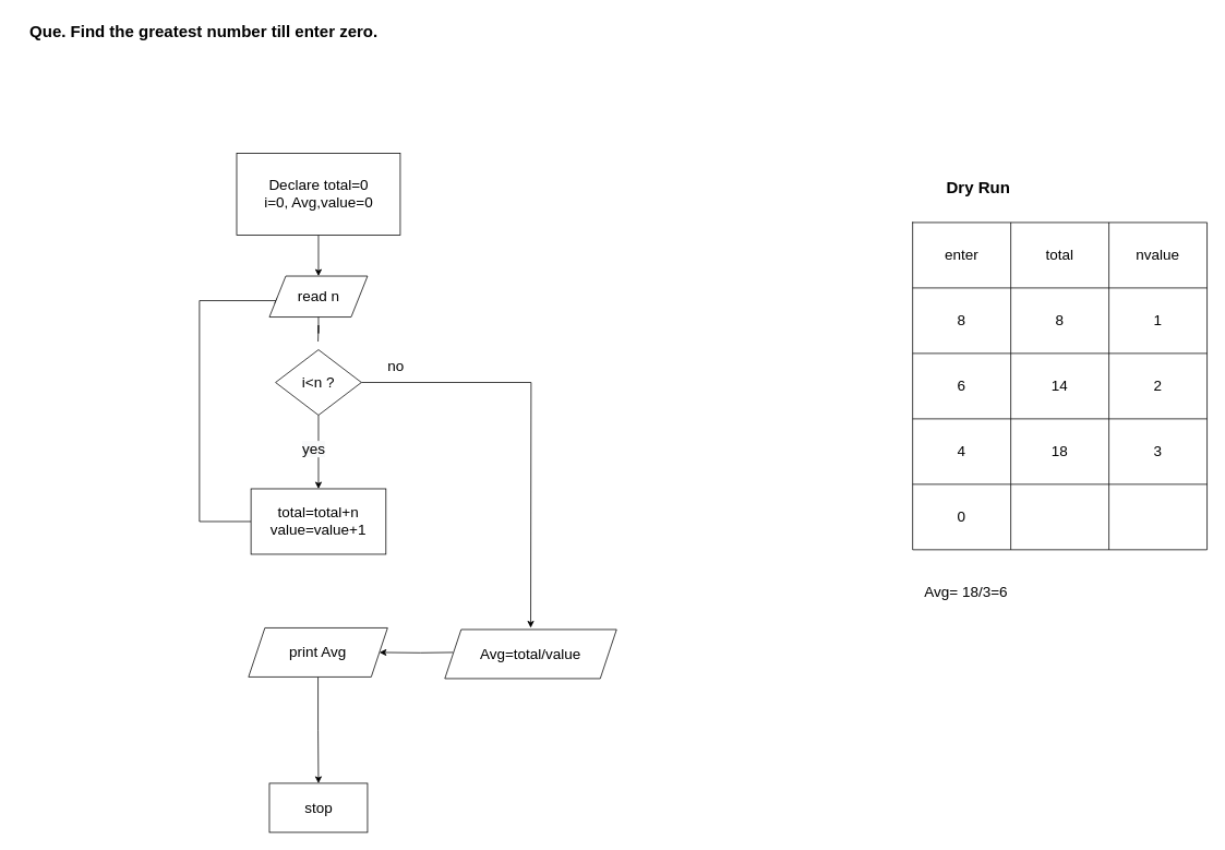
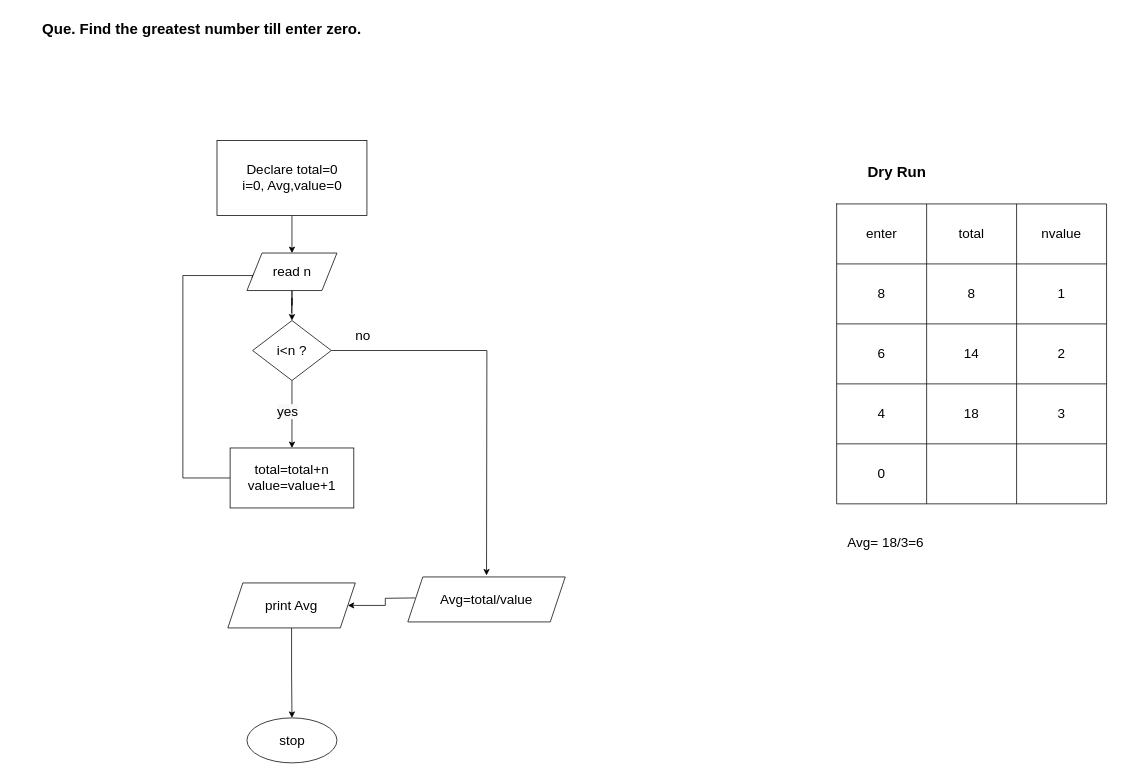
  <mxCell id="0" />
  <mxCell id="1" parent="0" />
  <mxCell id="2" value="" style="edgeStyle=orthogonalEdgeStyle;rounded=0;orthogonalLoop=1;jettySize=auto;html=1;fontSize=18;align=center;" parent="1" source="3" target="17" edge="1"><mxGeometry relative="1" as="geometry" /></mxCell>
  <mxCell id="3" value="Declare total=0&lt;br style=&quot;font-size: 18px;&quot;&gt;i=0, Avg,value=0" style="rounded=0;whiteSpace=wrap;html=1;fontSize=18;align=center;" parent="1" vertex="1"><mxGeometry x="288.5" y="187" width="200" height="100" as="geometry" /></mxCell>
  <mxCell id="4" value="" style="edgeStyle=orthogonalEdgeStyle;rounded=0;orthogonalLoop=1;jettySize=auto;html=1;fontSize=18;align=center;" parent="1" source="6" target="8" edge="1"><mxGeometry relative="1" as="geometry" /></mxCell>
  <mxCell id="5" value="" style="edgeStyle=orthogonalEdgeStyle;rounded=0;orthogonalLoop=1;jettySize=auto;html=1;fontSize=18;align=center;" parent="1" source="6" edge="1"><mxGeometry relative="1" as="geometry"><mxPoint x="648" y="767" as="targetPoint" /></mxGeometry></mxCell>
  <mxCell id="6" value="i&amp;lt;n ?" style="rhombus;whiteSpace=wrap;html=1;fontSize=18;align=center;" parent="1" vertex="1"><mxGeometry x="336" y="427" width="105" height="80" as="geometry" /></mxCell>
  <mxCell id="7" value="" style="edgeStyle=orthogonalEdgeStyle;rounded=0;orthogonalLoop=1;jettySize=auto;html=1;fontSize=18;entryX=0;entryY=0.5;entryDx=0;entryDy=0;align=center;" parent="1" source="8" target="17" edge="1"><mxGeometry relative="1" as="geometry"><mxPoint x="243" y="467" as="targetPoint" /><Array as="points"><mxPoint x="243" y="637" /><mxPoint x="243" y="367" /></Array></mxGeometry></mxCell>
  <mxCell id="8" value="total=total+n&lt;br style=&quot;font-size: 18px;&quot;&gt;value=value+1" style="rounded=0;whiteSpace=wrap;html=1;fontSize=18;align=center;" parent="1" vertex="1"><mxGeometry x="306" y="597" width="165" height="80" as="geometry" /></mxCell>
  <mxCell id="9" value="" style="edgeStyle=orthogonalEdgeStyle;rounded=0;orthogonalLoop=1;jettySize=auto;html=1;fontSize=18;align=center;" parent="1" target="12" edge="1"><mxGeometry relative="1" as="geometry"><mxPoint x="553" y="797" as="sourcePoint" /></mxGeometry></mxCell>
  <mxCell id="10" value="Avg=total/value" style="shape=parallelogram;perimeter=parallelogramPerimeter;whiteSpace=wrap;html=1;fixedSize=1;fontSize=18;align=center;" parent="1" vertex="1"><mxGeometry x="543" y="769" width="210" height="60" as="geometry" /></mxCell>
  <mxCell id="11" value="" style="edgeStyle=orthogonalEdgeStyle;rounded=0;orthogonalLoop=1;jettySize=auto;html=1;fontSize=18;align=center;" parent="1" source="12" target="13" edge="1"><mxGeometry relative="1" as="geometry" /></mxCell>
- <mxCell id="12" value="print Avg" style="shape=parallelogram;perimeter=parallelogramPerimeter;whiteSpace=wrap;html=1;fixedSize=1;fontSize=18;align=center;" parent="1" vertex="1"><mxGeometry x="303" y="767" width="170" height="60" as="geometry" /></mxCell>
- <mxCell id="13" value="stop" style="whiteSpace=wrap;html=1;fontSize=18;align=center;rounded=0;" parent="1" vertex="1"><mxGeometry x="328.5" y="957" width="120" height="60" as="geometry" /></mxCell>
+ <mxCell id="12" value="print Avg" style="shape=parallelogram;perimeter=parallelogramPerimeter;whiteSpace=wrap;html=1;fixedSize=1;fontSize=18;align=center;" parent="1" vertex="1"><mxGeometry x="303" y="777" width="170" height="60" as="geometry" /></mxCell>
+ <mxCell id="13" value="stop" style="ellipse;whiteSpace=wrap;html=1;fontSize=18;align=center;" parent="1" vertex="1"><mxGeometry x="328.5" y="957" width="120" height="60" as="geometry" /></mxCell>
  <mxCell id="14" value="&lt;font style=&quot;font-size: 18px;&quot;&gt;no&lt;/font&gt;" style="text;html=1;align=center;verticalAlign=middle;resizable=0;points=[];autosize=1;strokeColor=none;fillColor=none;fontSize=18;" parent="1" vertex="1"><mxGeometry x="463" y="427" width="40" height="40" as="geometry" /></mxCell>
  <mxCell id="15" value="&lt;span style=&quot;color: rgb(0, 0, 0); font-family: Helvetica; font-size: 18px; font-style: normal; font-variant-ligatures: normal; font-variant-caps: normal; font-weight: 400; letter-spacing: normal; orphans: 2; text-indent: 0px; text-transform: none; widows: 2; word-spacing: 0px; -webkit-text-stroke-width: 0px; background-color: rgb(248, 249, 250); text-decoration-thickness: initial; text-decoration-style: initial; text-decoration-color: initial; float: none; display: inline !important;&quot;&gt;yes&lt;/span&gt;" style="text;whiteSpace=wrap;html=1;fontSize=18;align=center;" parent="1" vertex="1"><mxGeometry x="353" y="532" width="60" height="50" as="geometry" /></mxCell>
+ <mxCell id="16" value="" style="edgeStyle=orthogonalEdgeStyle;rounded=0;orthogonalLoop=1;jettySize=auto;html=1;fontSize=18;align=center;" parent="1" source="17" target="6" edge="1"><mxGeometry relative="1" as="geometry" /></mxCell>
  <mxCell id="17" value="&lt;font style=&quot;font-size: 18px;&quot;&gt;read n&lt;/font&gt;" style="shape=parallelogram;perimeter=parallelogramPerimeter;whiteSpace=wrap;html=1;fixedSize=1;fontSize=18;align=center;" parent="1" vertex="1"><mxGeometry x="328.5" y="337" width="120" height="50" as="geometry" /></mxCell>
  <mxCell id="18" value="" style="edgeStyle=orthogonalEdgeStyle;rounded=0;orthogonalLoop=1;jettySize=auto;html=1;fontSize=18;endArrow=none;align=center;" parent="1" source="17" edge="1"><mxGeometry relative="1" as="geometry"><mxPoint x="388.5" y="397" as="sourcePoint" /><mxPoint x="388" y="417" as="targetPoint" /></mxGeometry></mxCell>
  <mxCell id="19" value="Avg= 18/3=6&lt;br style=&quot;font-size: 18px;&quot;&gt;" style="text;html=1;align=center;verticalAlign=middle;resizable=0;points=[];autosize=1;strokeColor=none;fillColor=none;fontSize=18;" parent="1" vertex="1"><mxGeometry x="1115" y="704" width="130" height="40" as="geometry" /></mxCell>
- <mxCell id="20" value="&lt;b&gt;&lt;font style=&quot;font-size: 20px;&quot;&gt;Que.&amp;nbsp;Find the greatest number till enter zero.&lt;/font&gt;&lt;/b&gt;" style="text;html=1;align=center;verticalAlign=middle;resizable=0;points=[];autosize=1;strokeColor=none;fillColor=none;fontSize=18;" parent="1" vertex="1"><mxGeometry x="20" y="20" width="456" height="38" as="geometry" /></mxCell>
+ <mxCell id="20" value="&lt;b&gt;&lt;font style=&quot;font-size: 20px;&quot;&gt;Que.&amp;nbsp;Find the greatest number till enter zero.&lt;/font&gt;&lt;/b&gt;" style="text;html=1;align=center;verticalAlign=middle;resizable=0;points=[];autosize=1;strokeColor=none;fillColor=none;fontSize=18;" parent="1" vertex="1"><mxGeometry x="40" y="20" width="456" height="38" as="geometry" /></mxCell>
  <mxCell id="21" value="&lt;b&gt;&lt;font style=&quot;font-size: 20px;&quot;&gt;Dry Run&lt;/font&gt;&lt;/b&gt;" style="text;html=1;align=center;verticalAlign=middle;resizable=0;points=[];autosize=1;strokeColor=none;fillColor=none;fontSize=18;" parent="1" vertex="1"><mxGeometry x="1138" y="210" width="114" height="38" as="geometry" /></mxCell>
  <mxCell id="22" value="" style="shape=table;startSize=0;container=1;collapsible=0;childLayout=tableLayout;fontSize=18;align=center;" parent="1" vertex="1"><mxGeometry x="1115" y="271.5" width="360" height="400" as="geometry" /></mxCell>
  <mxCell id="23" value="" style="shape=tableRow;horizontal=0;startSize=0;swimlaneHead=0;swimlaneBody=0;top=0;left=0;bottom=0;right=0;collapsible=0;dropTarget=0;fillColor=none;points=[[0,0.5],[1,0.5]];portConstraint=eastwest;fontSize=18;align=center;" parent="22" vertex="1"><mxGeometry width="360" height="80" as="geometry" /></mxCell>
  <mxCell id="24" value="enter" style="shape=partialRectangle;html=1;whiteSpace=wrap;connectable=0;overflow=hidden;fillColor=none;top=0;left=0;bottom=0;right=0;pointerEvents=1;fontSize=18;align=center;" parent="23" vertex="1"><mxGeometry width="120" height="80" as="geometry"><mxRectangle width="120" height="80" as="alternateBounds" /></mxGeometry></mxCell>
  <mxCell id="25" value="total" style="shape=partialRectangle;html=1;whiteSpace=wrap;connectable=0;overflow=hidden;fillColor=none;top=0;left=0;bottom=0;right=0;pointerEvents=1;fontSize=18;align=center;" parent="23" vertex="1"><mxGeometry x="120" width="120" height="80" as="geometry"><mxRectangle width="120" height="80" as="alternateBounds" /></mxGeometry></mxCell>
  <mxCell id="26" value="nvalue" style="shape=partialRectangle;html=1;whiteSpace=wrap;connectable=0;overflow=hidden;fillColor=none;top=0;left=0;bottom=0;right=0;pointerEvents=1;fontSize=18;align=center;" parent="23" vertex="1"><mxGeometry x="240" width="120" height="80" as="geometry"><mxRectangle width="120" height="80" as="alternateBounds" /></mxGeometry></mxCell>
  <mxCell id="27" style="shape=tableRow;horizontal=0;startSize=0;swimlaneHead=0;swimlaneBody=0;top=0;left=0;bottom=0;right=0;collapsible=0;dropTarget=0;fillColor=none;points=[[0,0.5],[1,0.5]];portConstraint=eastwest;fontSize=18;align=center;" parent="22" vertex="1"><mxGeometry y="80" width="360" height="80" as="geometry" /></mxCell>
  <mxCell id="28" value="8" style="shape=partialRectangle;html=1;whiteSpace=wrap;connectable=0;overflow=hidden;fillColor=none;top=0;left=0;bottom=0;right=0;pointerEvents=1;fontSize=18;align=center;" parent="27" vertex="1"><mxGeometry width="120" height="80" as="geometry"><mxRectangle width="120" height="80" as="alternateBounds" /></mxGeometry></mxCell>
  <mxCell id="29" value="8" style="shape=partialRectangle;html=1;whiteSpace=wrap;connectable=0;overflow=hidden;fillColor=none;top=0;left=0;bottom=0;right=0;pointerEvents=1;fontSize=18;align=center;" parent="27" vertex="1"><mxGeometry x="120" width="120" height="80" as="geometry"><mxRectangle width="120" height="80" as="alternateBounds" /></mxGeometry></mxCell>
  <mxCell id="30" value="1" style="shape=partialRectangle;html=1;whiteSpace=wrap;connectable=0;overflow=hidden;fillColor=none;top=0;left=0;bottom=0;right=0;pointerEvents=1;fontSize=18;align=center;" parent="27" vertex="1"><mxGeometry x="240" width="120" height="80" as="geometry"><mxRectangle width="120" height="80" as="alternateBounds" /></mxGeometry></mxCell>
  <mxCell id="31" value="" style="shape=tableRow;horizontal=0;startSize=0;swimlaneHead=0;swimlaneBody=0;top=0;left=0;bottom=0;right=0;collapsible=0;dropTarget=0;fillColor=none;points=[[0,0.5],[1,0.5]];portConstraint=eastwest;fontSize=18;align=center;" parent="22" vertex="1"><mxGeometry y="160" width="360" height="80" as="geometry" /></mxCell>
  <mxCell id="32" value="6" style="shape=partialRectangle;html=1;whiteSpace=wrap;connectable=0;overflow=hidden;fillColor=none;top=0;left=0;bottom=0;right=0;pointerEvents=1;fontSize=18;align=center;" parent="31" vertex="1"><mxGeometry width="120" height="80" as="geometry"><mxRectangle width="120" height="80" as="alternateBounds" /></mxGeometry></mxCell>
  <mxCell id="33" value="14" style="shape=partialRectangle;html=1;whiteSpace=wrap;connectable=0;overflow=hidden;fillColor=none;top=0;left=0;bottom=0;right=0;pointerEvents=1;fontSize=18;align=center;" parent="31" vertex="1"><mxGeometry x="120" width="120" height="80" as="geometry"><mxRectangle width="120" height="80" as="alternateBounds" /></mxGeometry></mxCell>
  <mxCell id="34" value="2" style="shape=partialRectangle;html=1;whiteSpace=wrap;connectable=0;overflow=hidden;fillColor=none;top=0;left=0;bottom=0;right=0;pointerEvents=1;fontSize=18;align=center;" parent="31" vertex="1"><mxGeometry x="240" width="120" height="80" as="geometry"><mxRectangle width="120" height="80" as="alternateBounds" /></mxGeometry></mxCell>
  <mxCell id="35" value="" style="shape=tableRow;horizontal=0;startSize=0;swimlaneHead=0;swimlaneBody=0;top=0;left=0;bottom=0;right=0;collapsible=0;dropTarget=0;fillColor=none;points=[[0,0.5],[1,0.5]];portConstraint=eastwest;fontSize=18;align=center;" parent="22" vertex="1"><mxGeometry y="240" width="360" height="80" as="geometry" /></mxCell>
  <mxCell id="36" value="4" style="shape=partialRectangle;html=1;whiteSpace=wrap;connectable=0;overflow=hidden;fillColor=none;top=0;left=0;bottom=0;right=0;pointerEvents=1;fontSize=18;align=center;" parent="35" vertex="1"><mxGeometry width="120" height="80" as="geometry"><mxRectangle width="120" height="80" as="alternateBounds" /></mxGeometry></mxCell>
  <mxCell id="37" value="18" style="shape=partialRectangle;html=1;whiteSpace=wrap;connectable=0;overflow=hidden;fillColor=none;top=0;left=0;bottom=0;right=0;pointerEvents=1;fontSize=18;align=center;" parent="35" vertex="1"><mxGeometry x="120" width="120" height="80" as="geometry"><mxRectangle width="120" height="80" as="alternateBounds" /></mxGeometry></mxCell>
  <mxCell id="38" value="3" style="shape=partialRectangle;html=1;whiteSpace=wrap;connectable=0;overflow=hidden;fillColor=none;top=0;left=0;bottom=0;right=0;pointerEvents=1;fontSize=18;align=center;" parent="35" vertex="1"><mxGeometry x="240" width="120" height="80" as="geometry"><mxRectangle width="120" height="80" as="alternateBounds" /></mxGeometry></mxCell>
  <mxCell id="39" value="" style="shape=tableRow;horizontal=0;startSize=0;swimlaneHead=0;swimlaneBody=0;top=0;left=0;bottom=0;right=0;collapsible=0;dropTarget=0;fillColor=none;points=[[0,0.5],[1,0.5]];portConstraint=eastwest;fontSize=18;align=center;" parent="22" vertex="1"><mxGeometry y="320" width="360" height="80" as="geometry" /></mxCell>
  <mxCell id="40" value="0" style="shape=partialRectangle;html=1;whiteSpace=wrap;connectable=0;overflow=hidden;fillColor=none;top=0;left=0;bottom=0;right=0;pointerEvents=1;fontSize=18;align=center;" parent="39" vertex="1"><mxGeometry width="120" height="80" as="geometry"><mxRectangle width="120" height="80" as="alternateBounds" /></mxGeometry></mxCell>
  <mxCell id="41" value="" style="shape=partialRectangle;html=1;whiteSpace=wrap;connectable=0;overflow=hidden;fillColor=none;top=0;left=0;bottom=0;right=0;pointerEvents=1;fontSize=18;align=center;" parent="39" vertex="1"><mxGeometry x="120" width="120" height="80" as="geometry"><mxRectangle width="120" height="80" as="alternateBounds" /></mxGeometry></mxCell>
  <mxCell id="42" style="shape=partialRectangle;html=1;whiteSpace=wrap;connectable=0;overflow=hidden;fillColor=none;top=0;left=0;bottom=0;right=0;pointerEvents=1;fontSize=18;align=center;" parent="39" vertex="1"><mxGeometry x="240" width="120" height="80" as="geometry"><mxRectangle width="120" height="80" as="alternateBounds" /></mxGeometry></mxCell>
